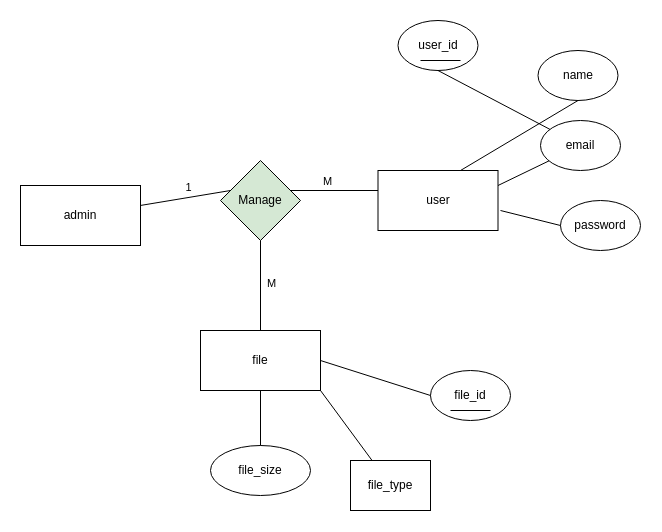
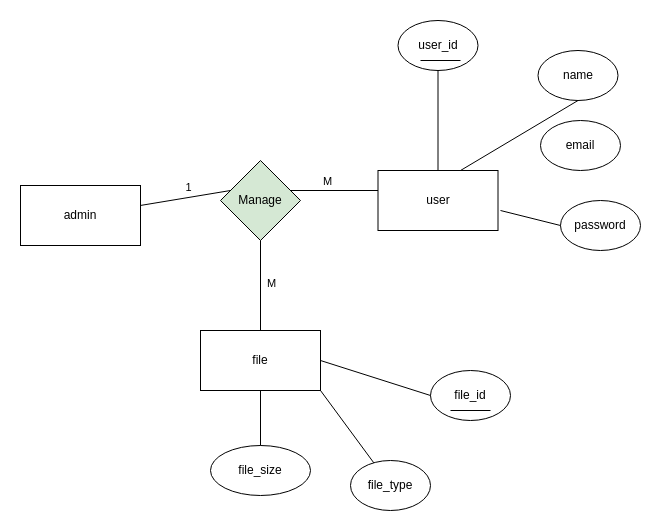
  <mxCell id="0" />
  <mxCell id="1" parent="0" />
  <mxCell id="2" value="user" style="rounded=0;whiteSpace=wrap;html=1;" vertex="1" parent="1"><mxGeometry x="377.5" y="170" width="120" height="60" as="geometry" /></mxCell>
  <mxCell id="3" value="admin" style="rounded=0;whiteSpace=wrap;html=1;" vertex="1" parent="1"><mxGeometry x="20" y="185" width="120" height="60" as="geometry" /></mxCell>
  <mxCell id="4" value="Manage" style="rhombus;whiteSpace=wrap;html=1;fillColor=#d5e8d4;" vertex="1" parent="1"><mxGeometry x="220" y="160" width="80" height="80" as="geometry" /></mxCell>
  <mxCell id="5" value="1" style="endArrow=none;html=1;rounded=0;exitX=1.002;exitY=0.332;exitDx=0;exitDy=0;exitPerimeter=0;" edge="1" parent="1" source="3"><mxGeometry x="0.108" y="10" width="50" height="50" relative="1" as="geometry"><mxPoint x="270" y="370" as="sourcePoint" /><mxPoint x="230" y="190" as="targetPoint" /><mxPoint as="offset" /></mxGeometry></mxCell>
  <mxCell id="6" value="" style="endArrow=none;html=1;rounded=0;" edge="1" parent="1"><mxGeometry width="50" height="50" relative="1" as="geometry"><mxPoint x="290" y="190" as="sourcePoint" /><mxPoint x="377.5" y="190" as="targetPoint" /></mxGeometry></mxCell>
  <mxCell id="7" value="M" style="edgeLabel;html=1;align=center;verticalAlign=middle;resizable=0;points=[];" vertex="1" connectable="0" parent="6"><mxGeometry x="-0.162" relative="1" as="geometry"><mxPoint x="-1" y="-10" as="offset" /></mxGeometry></mxCell>
  <mxCell id="8" value="File" style="whiteSpace=wrap;html=1;" vertex="1" parent="1"><mxGeometry x="200" y="330" width="120" height="60" as="geometry" /></mxCell>
  <mxCell id="9" value="" style="endArrow=none;html=1;rounded=0;entryX=0.5;entryY=0;entryDx=0;entryDy=0;exitX=0.5;exitY=1;exitDx=0;exitDy=0;" edge="1" parent="1" source="4" target="8"><mxGeometry width="50" height="50" relative="1" as="geometry"><mxPoint x="210" y="290" as="sourcePoint" /><mxPoint x="297.5" y="290" as="targetPoint" /></mxGeometry></mxCell>
  <mxCell id="10" value="M" style="edgeLabel;html=1;align=center;verticalAlign=middle;resizable=0;points=[];" vertex="1" connectable="0" parent="9"><mxGeometry x="-0.071" relative="1" as="geometry"><mxPoint x="10" as="offset" /></mxGeometry></mxCell>
  <mxCell id="11" value="user_id" style="ellipse;whiteSpace=wrap;html=1;rounded=0;" vertex="1" parent="1"><mxGeometry x="397.5" y="20" width="80" height="50" as="geometry" /></mxCell>
  <mxCell id="12" value="name" style="ellipse;whiteSpace=wrap;html=1;rounded=0;" vertex="1" parent="1"><mxGeometry x="537.5" y="50" width="80" height="50" as="geometry" /></mxCell>
  <mxCell id="13" value="email" style="ellipse;whiteSpace=wrap;html=1;rounded=0;" vertex="1" parent="1"><mxGeometry x="540" y="120" width="80" height="50" as="geometry" /></mxCell>
  <mxCell id="14" value="password" style="ellipse;whiteSpace=wrap;html=1;rounded=0;" vertex="1" parent="1"><mxGeometry x="560" y="200" width="80" height="50" as="geometry" /></mxCell>
- <mxCell id="15" value="" style="endArrow=none;html=1;rounded=0;exitX=0.5;exitY=1;exitDx=0;exitDy=0;" edge="1" parent="1" source="11" target="13"><mxGeometry width="50" height="50" relative="1" as="geometry"><mxPoint x="300" y="200" as="sourcePoint" /><mxPoint x="387.5" y="200" as="targetPoint" /></mxGeometry></mxCell>
+ <mxCell id="15" value="" style="endArrow=none;html=1;rounded=0;entryX=0.5;entryY=0;entryDx=0;entryDy=0;exitX=0.5;exitY=1;exitDx=0;exitDy=0;" edge="1" parent="1" source="11" target="2"><mxGeometry width="50" height="50" relative="1" as="geometry"><mxPoint x="300" y="200" as="sourcePoint" /><mxPoint x="387.5" y="200" as="targetPoint" /></mxGeometry></mxCell>
  <mxCell id="16" value="" style="endArrow=none;html=1;rounded=0;exitX=0.5;exitY=1;exitDx=0;exitDy=0;" edge="1" parent="1" source="12"><mxGeometry width="50" height="50" relative="1" as="geometry"><mxPoint x="448" y="80" as="sourcePoint" /><mxPoint x="460" y="170" as="targetPoint" /></mxGeometry></mxCell>
- <mxCell id="17" value="" style="endArrow=none;html=1;rounded=0;entryX=1;entryY=0.25;entryDx=0;entryDy=0;" edge="1" parent="1" source="13" target="2"><mxGeometry width="50" height="50" relative="1" as="geometry"><mxPoint x="548" y="110" as="sourcePoint" /><mxPoint x="470" y="180" as="targetPoint" /></mxGeometry></mxCell>
  <mxCell id="18" value="" style="endArrow=none;html=1;rounded=0;exitX=0;exitY=0.5;exitDx=0;exitDy=0;" edge="1" parent="1" source="14"><mxGeometry width="50" height="50" relative="1" as="geometry"><mxPoint x="563" y="173" as="sourcePoint" /><mxPoint x="500" y="210" as="targetPoint" /></mxGeometry></mxCell>
  <mxCell id="19" value="file" style="rounded=0;whiteSpace=wrap;html=1;" vertex="1" parent="1"><mxGeometry x="200" y="330" width="120" height="60" as="geometry" /></mxCell>
  <mxCell id="20" value="file_id" style="ellipse;whiteSpace=wrap;html=1;rounded=0;" vertex="1" parent="1"><mxGeometry x="430" y="370" width="80" height="50" as="geometry" /></mxCell>
- <mxCell id="21" value="file_type" style="whiteSpace=wrap;html=1;rounded=0;" vertex="1" parent="1"><mxGeometry x="350" y="460" width="80" height="50" as="geometry" /></mxCell>
+ <mxCell id="21" value="file_type" style="ellipse;whiteSpace=wrap;html=1;rounded=0;" vertex="1" parent="1"><mxGeometry x="350" y="460" width="80" height="50" as="geometry" /></mxCell>
  <mxCell id="22" value="file_size" style="ellipse;whiteSpace=wrap;html=1;rounded=0;" vertex="1" parent="1"><mxGeometry x="210" y="445" width="100" height="50" as="geometry" /></mxCell>
  <mxCell id="23" value="" style="endArrow=none;html=1;rounded=0;exitX=0;exitY=0.5;exitDx=0;exitDy=0;entryX=1;entryY=0.5;entryDx=0;entryDy=0;" edge="1" parent="1" source="20" target="19"><mxGeometry width="50" height="50" relative="1" as="geometry"><mxPoint x="270.5" y="240" as="sourcePoint" /><mxPoint x="282.5" y="330" as="targetPoint" /></mxGeometry></mxCell>
  <mxCell id="24" value="" style="endArrow=none;html=1;rounded=0;entryX=1;entryY=1;entryDx=0;entryDy=0;" edge="1" parent="1" source="21" target="19"><mxGeometry width="50" height="50" relative="1" as="geometry"><mxPoint x="370.5" y="270" as="sourcePoint" /><mxPoint x="292.5" y="340" as="targetPoint" /></mxGeometry></mxCell>
  <mxCell id="25" value="" style="endArrow=none;html=1;rounded=0;exitX=0.5;exitY=0;exitDx=0;exitDy=0;entryX=0.5;entryY=1;entryDx=0;entryDy=0;" edge="1" parent="1" source="22" target="19"><mxGeometry width="50" height="50" relative="1" as="geometry"><mxPoint x="385.5" y="333" as="sourcePoint" /><mxPoint x="322.5" y="370" as="targetPoint" /></mxGeometry></mxCell>
  <mxCell id="26" value="" style="endArrow=none;html=1;rounded=0;" edge="1" parent="1"><mxGeometry width="50" height="50" relative="1" as="geometry"><mxPoint x="450" y="410" as="sourcePoint" /><mxPoint x="490" y="410" as="targetPoint" /></mxGeometry></mxCell>
  <mxCell id="27" value="" style="endArrow=none;html=1;rounded=0;" edge="1" parent="1"><mxGeometry width="50" height="50" relative="1" as="geometry"><mxPoint x="420" y="60" as="sourcePoint" /><mxPoint x="460" y="60" as="targetPoint" /></mxGeometry></mxCell>
